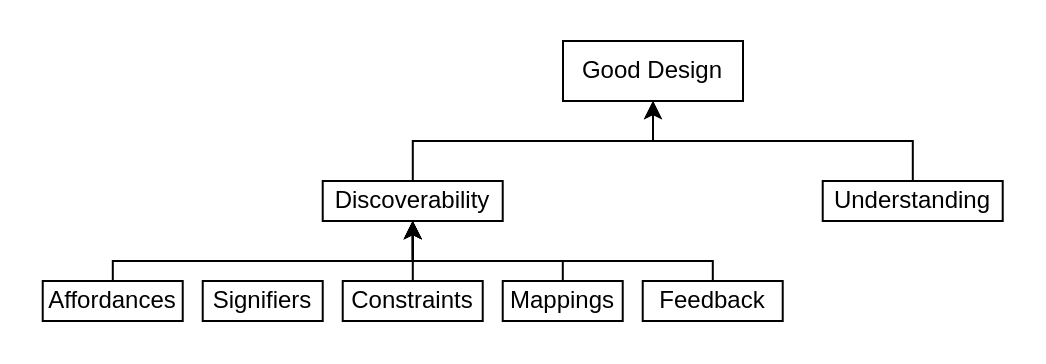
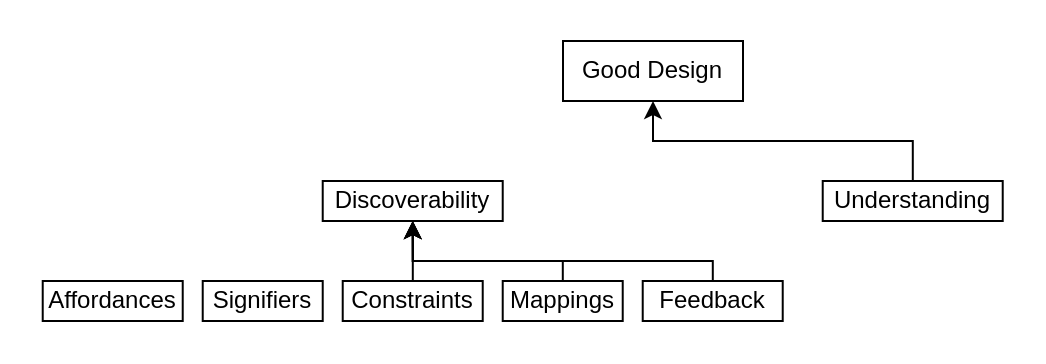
  <mxCell id="0" />
  <mxCell id="1" parent="0" />
  <mxCell id="2" value="Good Design" style="rounded=0;whiteSpace=wrap;html=1;" vertex="1" parent="1"><mxGeometry x="281" y="20" width="90" height="30" as="geometry" /></mxCell>
- <mxCell id="3" style="edgeStyle=orthogonalEdgeStyle;rounded=0;orthogonalLoop=1;jettySize=auto;html=1;entryX=0.5;entryY=1;entryDx=0;entryDy=0;" edge="1" parent="1" source="6" target="2"><mxGeometry relative="1" as="geometry"><Array as="points"><mxPoint x="206" y="70" /><mxPoint x="326" y="70" /></Array></mxGeometry></mxCell>
  <mxCell id="4" style="edgeStyle=orthogonalEdgeStyle;rounded=0;orthogonalLoop=1;jettySize=auto;html=1;entryX=0.5;entryY=1;entryDx=0;entryDy=0;" edge="1" parent="1" source="5" target="2"><mxGeometry relative="1" as="geometry"><mxPoint x="260.86" y="50" as="targetPoint" /><Array as="points"><mxPoint x="456" y="70" /><mxPoint x="326" y="70" /></Array></mxGeometry></mxCell>
  <mxCell id="5" value="Understanding" style="rounded=0;whiteSpace=wrap;html=1;" vertex="1" parent="1"><mxGeometry x="410.86" y="90" width="90" height="20" as="geometry" /></mxCell>
  <mxCell id="6" value="Discoverability" style="rounded=0;whiteSpace=wrap;html=1;" vertex="1" parent="1"><mxGeometry x="160.86" y="90" width="90" height="20" as="geometry" /></mxCell>
- <mxCell id="7" style="edgeStyle=orthogonalEdgeStyle;rounded=0;orthogonalLoop=1;jettySize=auto;html=1;entryX=0.5;entryY=1;entryDx=0;entryDy=0;" edge="1" parent="1" source="11" target="6"><mxGeometry relative="1" as="geometry"><Array as="points"><mxPoint x="55.86" y="130" /><mxPoint x="205.86" y="130" /></Array></mxGeometry></mxCell>
  <mxCell id="8" style="edgeStyle=orthogonalEdgeStyle;rounded=0;orthogonalLoop=1;jettySize=auto;html=1;" edge="1" parent="1" source="13"><mxGeometry relative="1" as="geometry"><mxPoint x="205.86" y="110" as="targetPoint" /></mxGeometry></mxCell>
  <mxCell id="9" style="edgeStyle=orthogonalEdgeStyle;rounded=0;orthogonalLoop=1;jettySize=auto;html=1;entryX=0.5;entryY=1;entryDx=0;entryDy=0;" edge="1" parent="1" source="14" target="6"><mxGeometry relative="1" as="geometry"><Array as="points"><mxPoint x="280.86" y="130" /><mxPoint x="205.86" y="130" /></Array></mxGeometry></mxCell>
  <mxCell id="10" style="edgeStyle=orthogonalEdgeStyle;rounded=0;orthogonalLoop=1;jettySize=auto;html=1;entryX=0.5;entryY=1;entryDx=0;entryDy=0;" edge="1" parent="1" source="15" target="6"><mxGeometry relative="1" as="geometry"><Array as="points"><mxPoint x="355.86" y="130" /><mxPoint x="205.86" y="130" /></Array></mxGeometry></mxCell>
  <mxCell id="11" value="Affordances" style="rounded=0;whiteSpace=wrap;html=1;" vertex="1" parent="1"><mxGeometry x="20.86" y="140" width="70" height="20" as="geometry" /></mxCell>
  <mxCell id="12" value="Signifiers" style="rounded=0;whiteSpace=wrap;html=1;" vertex="1" parent="1"><mxGeometry x="100.86" y="140" width="60" height="20" as="geometry" /></mxCell>
  <mxCell id="13" value="Constraints" style="rounded=0;whiteSpace=wrap;html=1;" vertex="1" parent="1"><mxGeometry x="170.86" y="140" width="70" height="20" as="geometry" /></mxCell>
  <mxCell id="14" value="Mappings" style="rounded=0;whiteSpace=wrap;html=1;" vertex="1" parent="1"><mxGeometry x="250.86" y="140" width="60" height="20" as="geometry" /></mxCell>
  <mxCell id="15" value="Feedback" style="rounded=0;whiteSpace=wrap;html=1;" vertex="1" parent="1"><mxGeometry x="320.86" y="140" width="70" height="20" as="geometry" /></mxCell>
